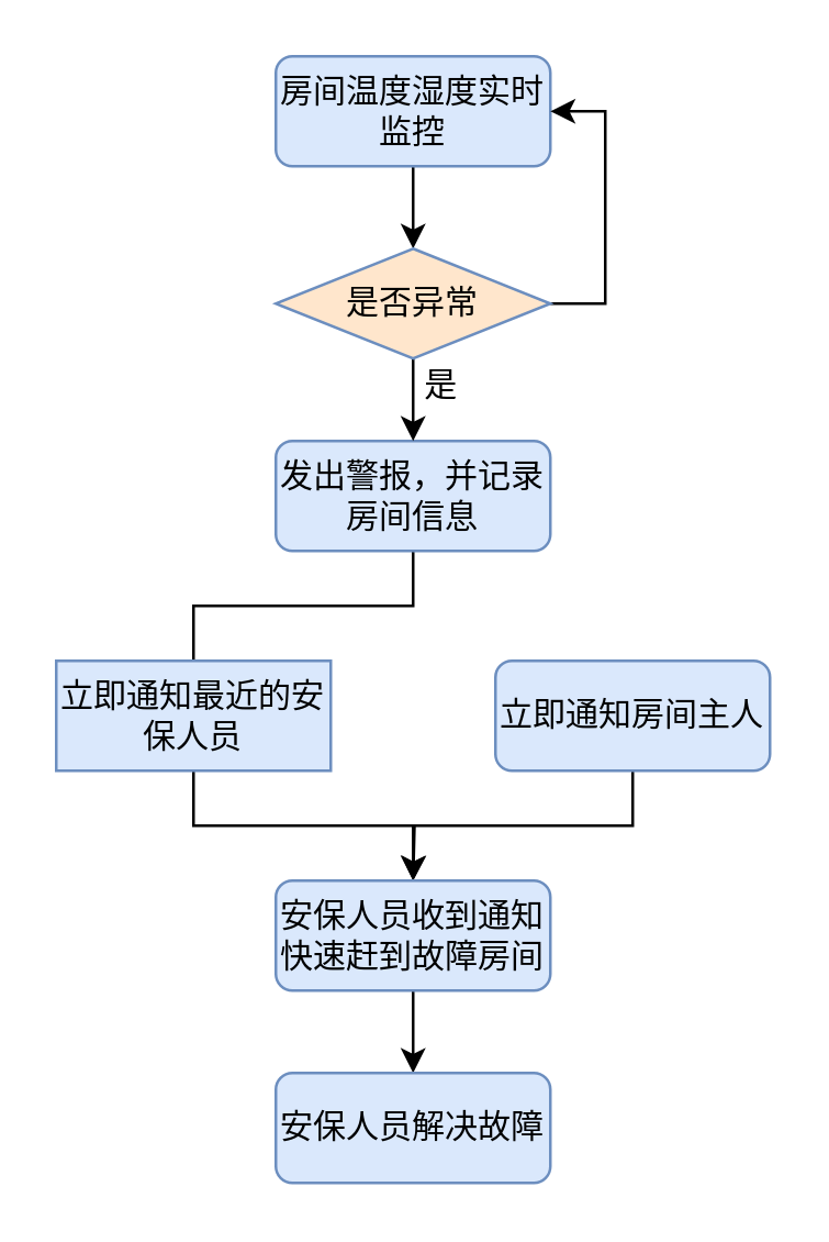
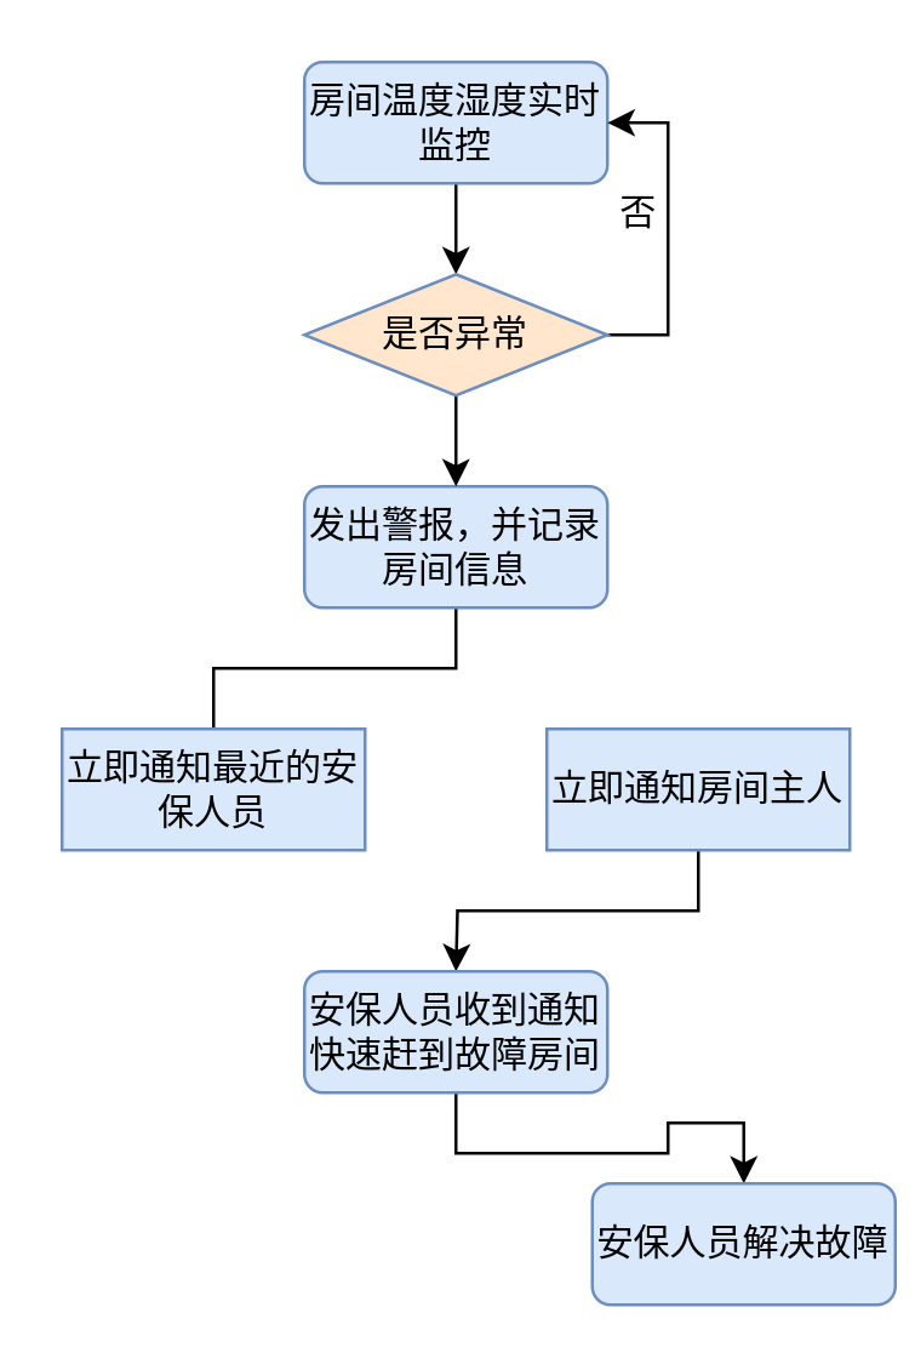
  <mxCell id="0" />
  <mxCell id="1" parent="0" />
  <mxCell id="2" style="edgeStyle=orthogonalEdgeStyle;rounded=0;orthogonalLoop=1;jettySize=auto;html=1;exitX=0.5;exitY=1;exitDx=0;exitDy=0;entryX=0.5;entryY=0;entryDx=0;entryDy=0;endArrow=none;" edge="1" parent="1" source="3" target="5"><mxGeometry relative="1" as="geometry" /></mxCell>
  <mxCell id="3" value="&lt;font style=&quot;vertical-align: inherit&quot;&gt;&lt;font style=&quot;vertical-align: inherit&quot;&gt;发出警报，并记录房间信息&lt;br&gt;&lt;/font&gt;&lt;/font&gt;" style="rounded=1;whiteSpace=wrap;html=1;fontSize=12;glass=0;strokeWidth=1;shadow=0;fillColor=#dae8fc;strokeColor=#6c8ebf;" vertex="1" parent="1"><mxGeometry x="100" y="160" width="100" height="40" as="geometry" /></mxCell>
- <mxCell id="4" style="edgeStyle=orthogonalEdgeStyle;rounded=0;orthogonalLoop=1;jettySize=auto;html=1;exitX=0.5;exitY=1;exitDx=0;exitDy=0;entryX=0.5;entryY=0;entryDx=0;entryDy=0;" edge="1" parent="1" source="5" target="9"><mxGeometry relative="1" as="geometry" /></mxCell>
  <mxCell id="5" value="&lt;font style=&quot;vertical-align: inherit&quot;&gt;&lt;font style=&quot;vertical-align: inherit&quot;&gt;&lt;font style=&quot;vertical-align: inherit&quot;&gt;&lt;font style=&quot;vertical-align: inherit&quot;&gt;&lt;font style=&quot;vertical-align: inherit&quot;&gt;&lt;font style=&quot;vertical-align: inherit&quot;&gt;立即通知最近的安保人员&lt;/font&gt;&lt;/font&gt;&lt;/font&gt;&lt;/font&gt;&lt;/font&gt;&lt;/font&gt;" style="whiteSpace=wrap;html=1;fontSize=12;glass=0;strokeWidth=1;shadow=0;fillColor=#dae8fc;strokeColor=#6c8ebf;rounded=0;" vertex="1" parent="1"><mxGeometry x="20" y="240" width="100" height="40" as="geometry" /></mxCell>
  <mxCell id="6" style="edgeStyle=orthogonalEdgeStyle;rounded=0;orthogonalLoop=1;jettySize=auto;html=1;exitX=0.5;exitY=1;exitDx=0;exitDy=0;" edge="1" parent="1" source="7"><mxGeometry relative="1" as="geometry"><mxPoint x="150" y="320" as="targetPoint" /></mxGeometry></mxCell>
- <mxCell id="7" value="&lt;font style=&quot;vertical-align: inherit&quot;&gt;&lt;font style=&quot;vertical-align: inherit&quot;&gt;立即通知房间主人&lt;/font&gt;&lt;/font&gt;" style="rounded=1;whiteSpace=wrap;html=1;fontSize=12;glass=0;strokeWidth=1;shadow=0;fillColor=#dae8fc;strokeColor=#6c8ebf;" vertex="1" parent="1"><mxGeometry x="180" y="240" width="100" height="40" as="geometry" /></mxCell>
+ <mxCell id="7" value="&lt;font style=&quot;vertical-align: inherit&quot;&gt;&lt;font style=&quot;vertical-align: inherit&quot;&gt;立即通知房间主人&lt;/font&gt;&lt;/font&gt;" style="whiteSpace=wrap;html=1;fontSize=12;glass=0;strokeWidth=1;shadow=0;fillColor=#dae8fc;strokeColor=#6c8ebf;rounded=0;" vertex="1" parent="1"><mxGeometry x="180" y="240" width="100" height="40" as="geometry" /></mxCell>
  <mxCell id="8" style="edgeStyle=orthogonalEdgeStyle;rounded=0;orthogonalLoop=1;jettySize=auto;html=1;exitX=0.5;exitY=1;exitDx=0;exitDy=0;entryX=0.5;entryY=0;entryDx=0;entryDy=0;" edge="1" parent="1" source="9" target="10"><mxGeometry relative="1" as="geometry" /></mxCell>
  <mxCell id="9" value="&lt;font style=&quot;vertical-align: inherit&quot;&gt;&lt;font style=&quot;vertical-align: inherit&quot;&gt;安保人员收到通知快速赶到故障房间&lt;/font&gt;&lt;/font&gt;" style="rounded=1;whiteSpace=wrap;html=1;fontSize=12;glass=0;strokeWidth=1;shadow=0;fillColor=#dae8fc;strokeColor=#6c8ebf;" vertex="1" parent="1"><mxGeometry x="100" y="320" width="100" height="40" as="geometry" /></mxCell>
- <mxCell id="10" value="&lt;font style=&quot;vertical-align: inherit&quot;&gt;&lt;font style=&quot;vertical-align: inherit&quot;&gt;安保人员解决故障&lt;/font&gt;&lt;/font&gt;" style="rounded=1;whiteSpace=wrap;html=1;fontSize=12;glass=0;strokeWidth=1;shadow=0;fillColor=#dae8fc;strokeColor=#6c8ebf;" vertex="1" parent="1"><mxGeometry x="100" y="390" width="100" height="40" as="geometry" /></mxCell>
+ <mxCell id="10" value="&lt;font style=&quot;vertical-align: inherit&quot;&gt;&lt;font style=&quot;vertical-align: inherit&quot;&gt;安保人员解决故障&lt;/font&gt;&lt;/font&gt;" style="rounded=1;whiteSpace=wrap;html=1;fontSize=12;glass=0;strokeWidth=1;shadow=0;fillColor=#dae8fc;strokeColor=#6c8ebf;" vertex="1" parent="1"><mxGeometry x="195" y="390" width="100" height="40" as="geometry" /></mxCell>
  <mxCell id="11" style="edgeStyle=orthogonalEdgeStyle;rounded=0;orthogonalLoop=1;jettySize=auto;html=1;exitX=0.5;exitY=1;exitDx=0;exitDy=0;entryX=0.5;entryY=0;entryDx=0;entryDy=0;" edge="1" parent="1" source="12" target="15"><mxGeometry relative="1" as="geometry" /></mxCell>
  <mxCell id="12" value="房间温度湿度实时监控" style="rounded=1;whiteSpace=wrap;html=1;fontSize=12;glass=0;strokeWidth=1;shadow=0;fillColor=#dae8fc;strokeColor=#6c8ebf;" vertex="1" parent="1"><mxGeometry x="100" y="20" width="100" height="40" as="geometry" /></mxCell>
  <mxCell id="13" style="edgeStyle=orthogonalEdgeStyle;rounded=0;orthogonalLoop=1;jettySize=auto;html=1;exitX=1;exitY=0.5;exitDx=0;exitDy=0;entryX=1;entryY=0.5;entryDx=0;entryDy=0;" edge="1" parent="1" source="15" target="12"><mxGeometry relative="1" as="geometry" /></mxCell>
  <mxCell id="14" style="edgeStyle=orthogonalEdgeStyle;rounded=0;orthogonalLoop=1;jettySize=auto;html=1;exitX=0.5;exitY=1;exitDx=0;exitDy=0;entryX=0.5;entryY=0;entryDx=0;entryDy=0;" edge="1" parent="1" source="15" target="3"><mxGeometry relative="1" as="geometry" /></mxCell>
  <mxCell id="15" value="是否异常" style="rhombus;whiteSpace=wrap;html=1;fillColor=#ffe6cc;strokeColor=#6c8ebf;" vertex="1" parent="1"><mxGeometry x="100" y="90" width="100" height="40" as="geometry" /></mxCell>
- <mxCell id="17" value="是" style="text;html=1;align=center;verticalAlign=middle;resizable=0;points=[];autosize=1;strokeColor=none;" vertex="1" parent="1"><mxGeometry x="145" y="130" width="30" height="20" as="geometry" /></mxCell>
+ <mxCell id="16" value="否" style="text;html=1;align=center;verticalAlign=middle;resizable=0;points=[];autosize=1;strokeColor=none;" vertex="1" parent="1"><mxGeometry x="195" y="60" width="30" height="20" as="geometry" /></mxCell>
